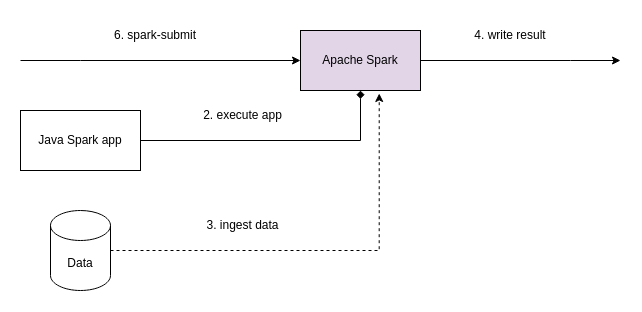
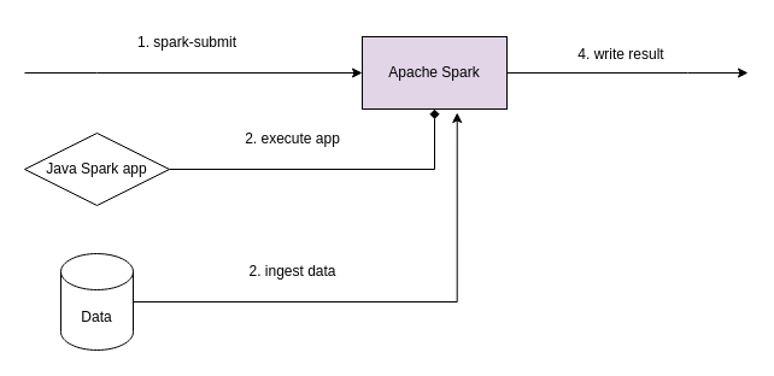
  <mxCell id="0" />
  <mxCell id="1" parent="0" />
  <mxCell id="2" style="edgeStyle=orthogonalEdgeStyle;rounded=0;orthogonalLoop=1;jettySize=auto;html=1;entryX=0.5;entryY=1;entryDx=0;entryDy=0;endArrow=diamond;" parent="1" source="3" target="6" edge="1"><mxGeometry relative="1" as="geometry" /></mxCell>
- <mxCell id="3" value="Java Spark app" style="rounded=0;whiteSpace=wrap;html=1;" parent="1" vertex="1"><mxGeometry x="20" y="110" width="120" height="60" as="geometry" /></mxCell>
+ <mxCell id="3" value="Java Spark app" style="rhombus;whiteSpace=wrap;html=1;" parent="1" vertex="1"><mxGeometry x="20" y="110" width="120" height="60" as="geometry" /></mxCell>
  <mxCell id="4" style="edgeStyle=orthogonalEdgeStyle;rounded=0;orthogonalLoop=1;jettySize=auto;html=1;" parent="1" target="6" edge="1"><mxGeometry relative="1" as="geometry"><mxPoint x="20" y="60" as="sourcePoint" /><Array as="points"><mxPoint x="80" y="60" /><mxPoint x="80" y="60" /></Array></mxGeometry></mxCell>
  <mxCell id="5" style="edgeStyle=orthogonalEdgeStyle;rounded=0;orthogonalLoop=1;jettySize=auto;html=1;" parent="1" source="6" edge="1"><mxGeometry relative="1" as="geometry"><mxPoint x="620" y="60" as="targetPoint" /><Array as="points"><mxPoint x="570" y="60" /><mxPoint x="570" y="60" /></Array></mxGeometry></mxCell>
  <mxCell id="6" value="Apache Spark" style="rounded=0;whiteSpace=wrap;html=1;fillColor=#e1d5e7;" parent="1" vertex="1"><mxGeometry x="300" y="30" width="120" height="60" as="geometry" /></mxCell>
- <mxCell id="7" value="6. spark-submit" style="text;html=1;align=center;verticalAlign=middle;whiteSpace=wrap;rounded=0;" parent="1" vertex="1"><mxGeometry x="100" y="20" width="110" height="30" as="geometry" /></mxCell>
+ <mxCell id="7" value="1. spark-submit" style="text;html=1;align=center;verticalAlign=middle;whiteSpace=wrap;rounded=0;" parent="1" vertex="1"><mxGeometry x="100" y="20" width="110" height="30" as="geometry" /></mxCell>
  <mxCell id="8" value="2. execute app" style="text;html=1;align=center;verticalAlign=middle;whiteSpace=wrap;rounded=0;" parent="1" vertex="1"><mxGeometry x="190" y="100" width="105" height="30" as="geometry" /></mxCell>
  <mxCell id="9" value="Data" style="shape=cylinder3;whiteSpace=wrap;html=1;boundedLbl=1;backgroundOutline=1;size=15;" parent="1" vertex="1"><mxGeometry x="50" y="210" width="60" height="80" as="geometry" /></mxCell>
- <mxCell id="10" style="edgeStyle=orthogonalEdgeStyle;rounded=0;orthogonalLoop=1;jettySize=auto;html=1;entryX=0.656;entryY=1.05;entryDx=0;entryDy=0;entryPerimeter=0;dashed=1;" parent="1" source="9" target="6" edge="1"><mxGeometry relative="1" as="geometry" /></mxCell>
- <mxCell id="11" value="3. ingest data" style="text;html=1;align=center;verticalAlign=middle;whiteSpace=wrap;rounded=0;" parent="1" vertex="1"><mxGeometry x="190" y="210" width="105" height="30" as="geometry" /></mxCell>
- <mxCell id="12" value="4. write result" style="text;html=1;align=center;verticalAlign=middle;whiteSpace=wrap;rounded=0;" parent="1" vertex="1"><mxGeometry x="460" y="20" width="100" height="30" as="geometry" /></mxCell>
+ <mxCell id="10" style="edgeStyle=orthogonalEdgeStyle;rounded=0;orthogonalLoop=1;jettySize=auto;html=1;entryX=0.656;entryY=1.05;entryDx=0;entryDy=0;entryPerimeter=0;" parent="1" source="9" target="6" edge="1"><mxGeometry relative="1" as="geometry" /></mxCell>
+ <mxCell id="11" value="2. ingest data" style="text;html=1;align=center;verticalAlign=middle;whiteSpace=wrap;rounded=0;" parent="1" vertex="1"><mxGeometry x="190" y="210" width="105" height="30" as="geometry" /></mxCell>
+ <mxCell id="12" value="4. write result" style="text;html=1;align=center;verticalAlign=middle;whiteSpace=wrap;rounded=0;" parent="1" vertex="1"><mxGeometry x="465" y="30" width="100" height="30" as="geometry" /></mxCell>
